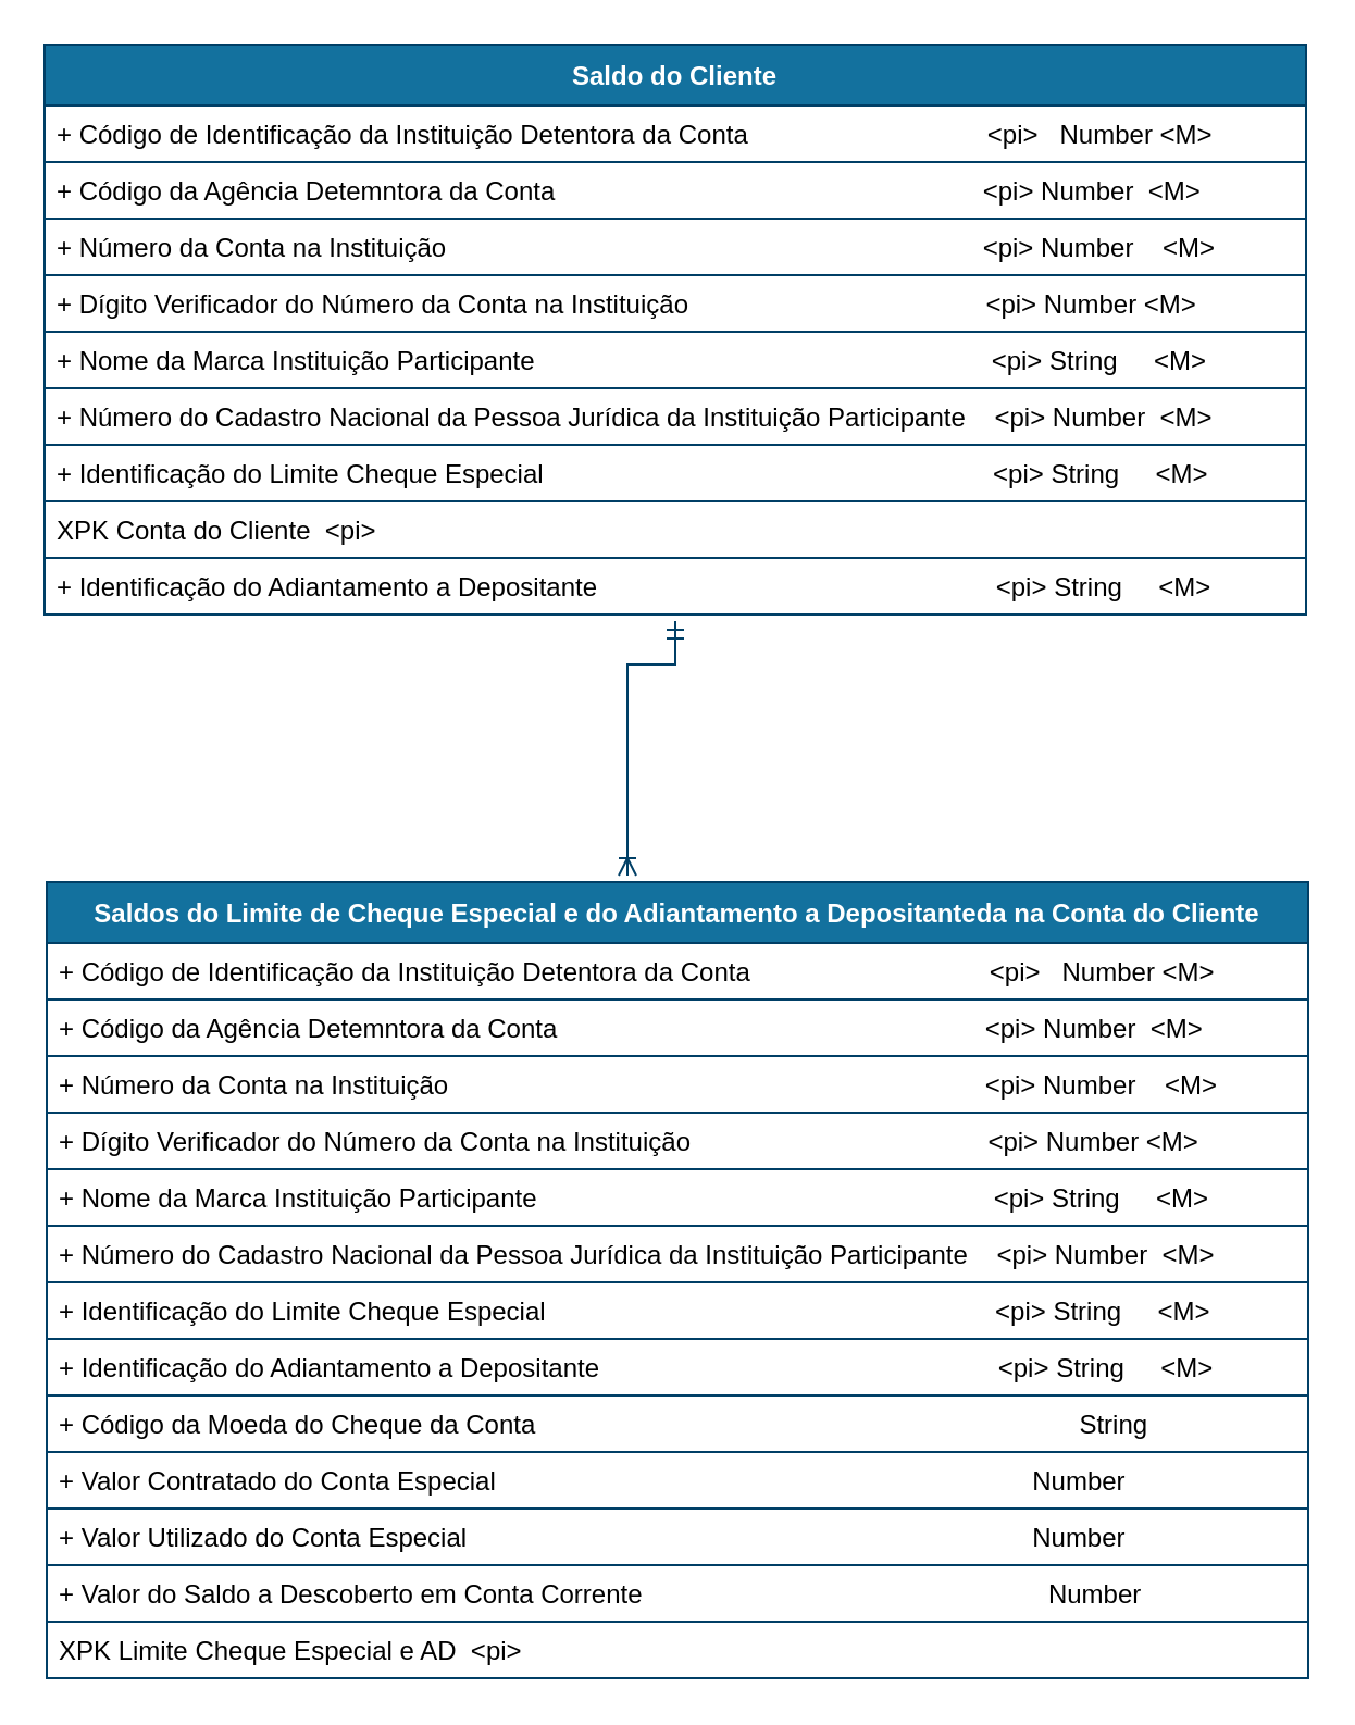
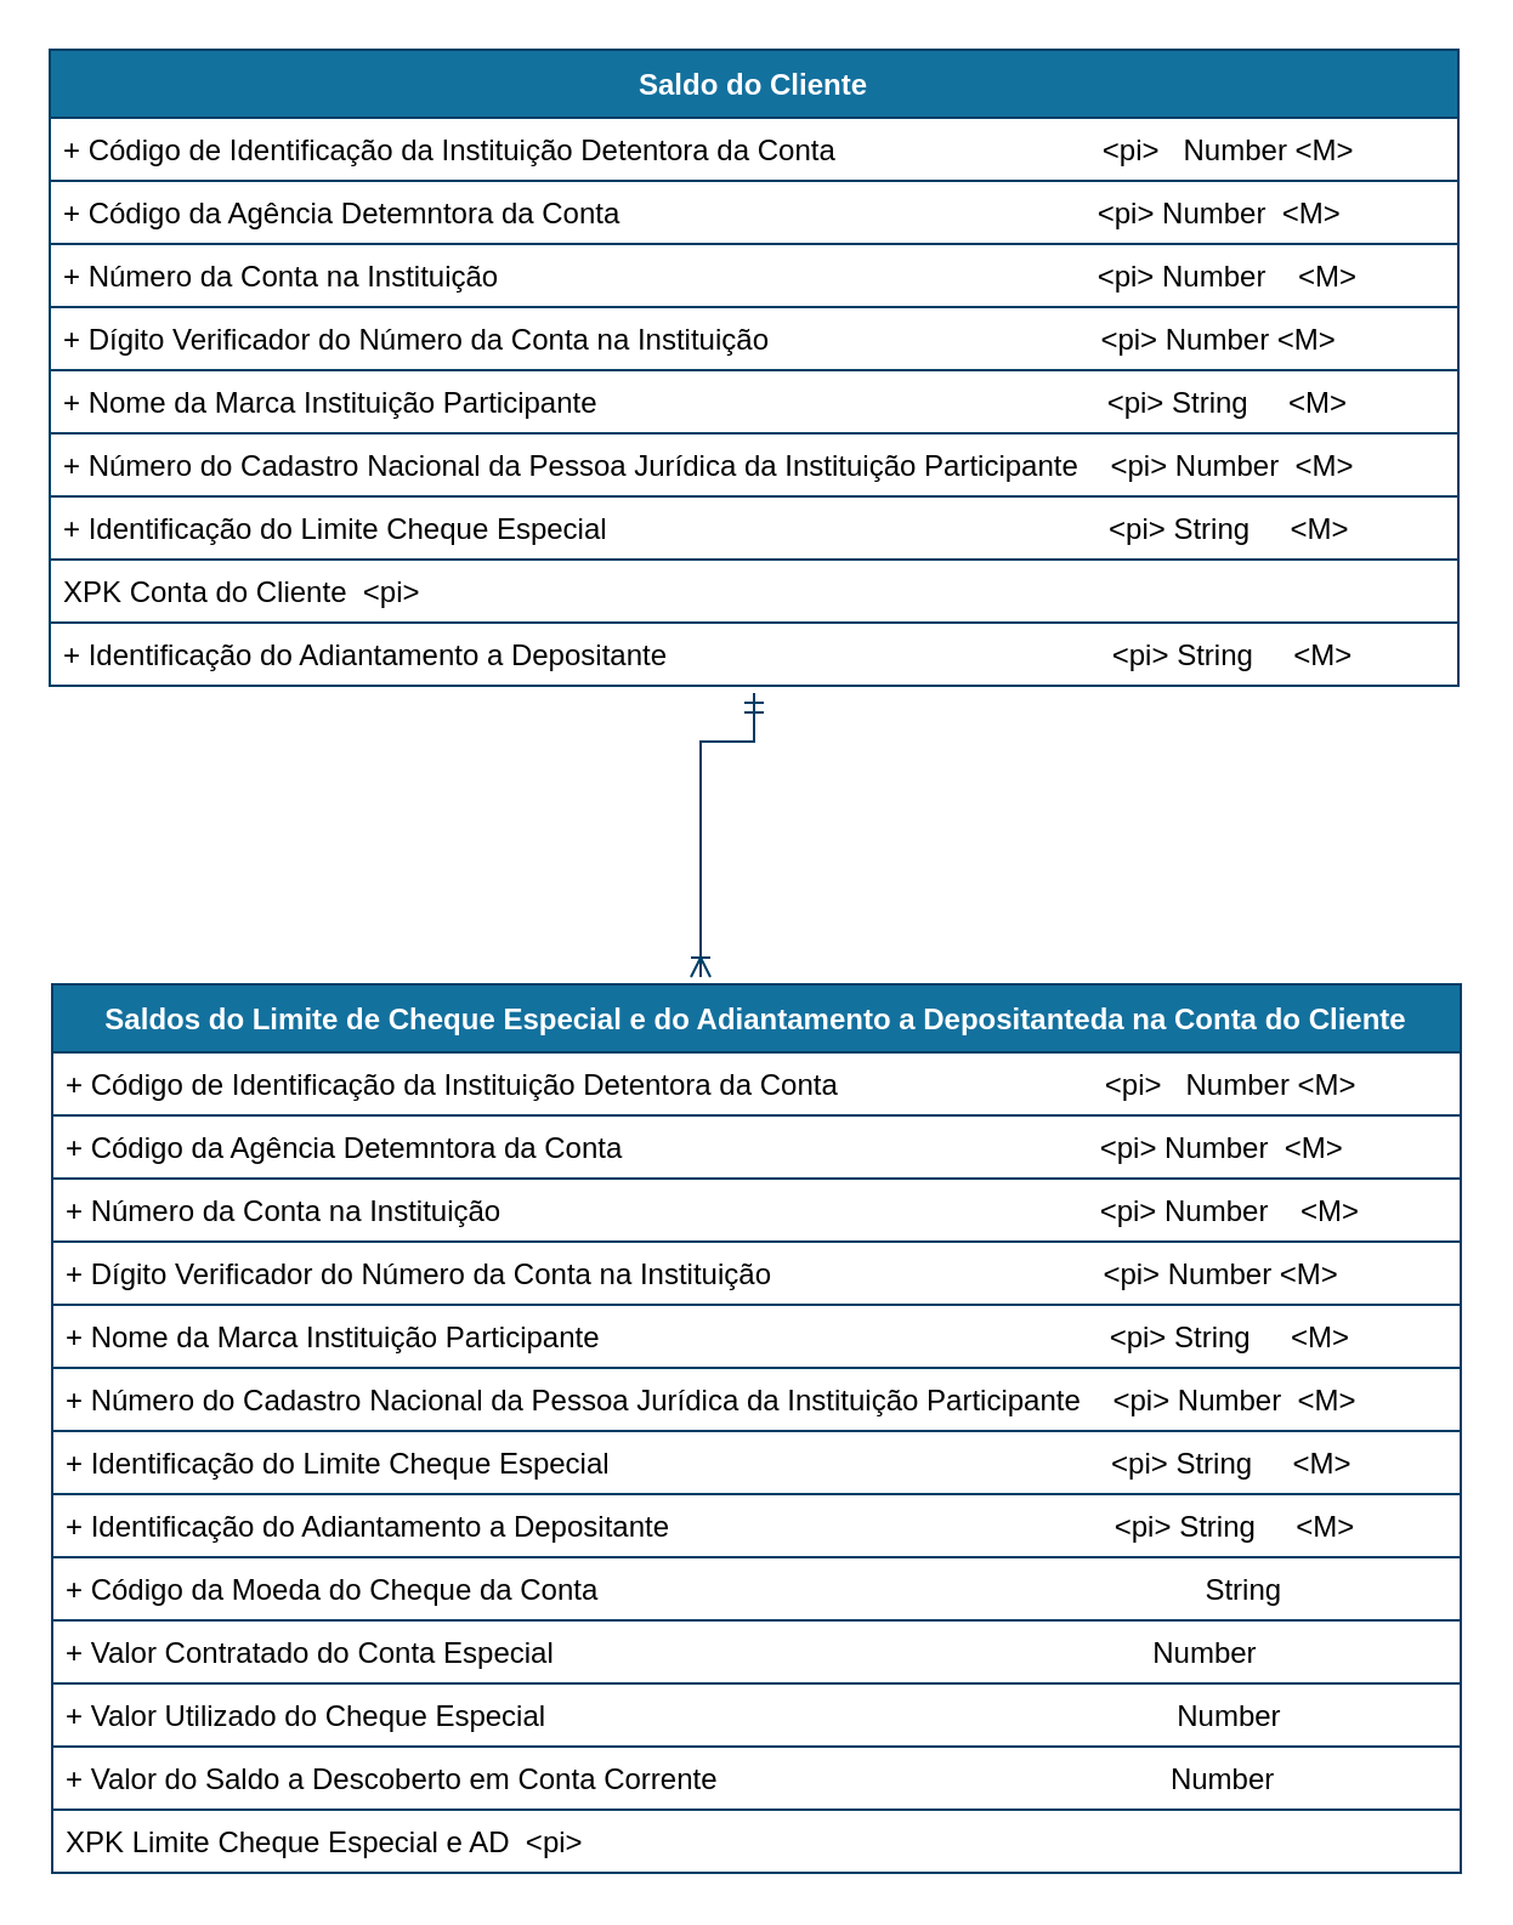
  <mxCell id="0" />
  <mxCell id="1" parent="0" />
  <mxCell id="2" value="Saldo do Cliente" style="swimlane;fontStyle=1;childLayout=stackLayout;horizontal=1;startSize=28;horizontalStack=0;resizeParent=1;resizeParentMax=0;resizeLast=0;collapsible=1;marginBottom=0;rounded=0;shadow=0;comic=0;sketch=0;align=center;html=0;autosize=1;fillColor=#13719E;strokeColor=#003F66;fontColor=#FFFFFF;" parent="1" vertex="1"><mxGeometry x="20" y="20" width="580" height="262" as="geometry" /></mxCell>
  <mxCell id="3" value="+ Código de Identificação da Instituição Detentora da Conta                                 &lt;pi&gt;   Number &lt;M&gt;" style="text;fillColor=none;align=left;verticalAlign=top;spacingLeft=4;spacingRight=4;overflow=hidden;rotatable=0;points=[[0,0.5],[1,0.5]];portConstraint=eastwest;strokeColor=#003F66;" parent="2" vertex="1"><mxGeometry y="28" width="580" height="26" as="geometry" /></mxCell>
  <mxCell id="4" value="+ Código da Agência Detemntora da Conta                                                           &lt;pi&gt; Number  &lt;M&gt;" style="text;fillColor=none;align=left;verticalAlign=top;spacingLeft=4;spacingRight=4;overflow=hidden;rotatable=0;points=[[0,0.5],[1,0.5]];portConstraint=eastwest;strokeColor=#003F66;" parent="2" vertex="1"><mxGeometry y="54" width="580" height="26" as="geometry" /></mxCell>
  <mxCell id="5" value="+ Número da Conta na Instituição                                                                          &lt;pi&gt; Number    &lt;M&gt;" style="text;fillColor=none;align=left;verticalAlign=top;spacingLeft=4;spacingRight=4;overflow=hidden;rotatable=0;points=[[0,0.5],[1,0.5]];portConstraint=eastwest;strokeColor=#003F66;" parent="2" vertex="1"><mxGeometry y="80" width="580" height="26" as="geometry" /></mxCell>
  <mxCell id="6" value="+ Dígito Verificador do Número da Conta na Instituição                                         &lt;pi&gt; Number &lt;M&gt;" style="text;fillColor=none;align=left;verticalAlign=top;spacingLeft=4;spacingRight=4;overflow=hidden;rotatable=0;points=[[0,0.5],[1,0.5]];portConstraint=eastwest;strokeColor=#003F66;" parent="2" vertex="1"><mxGeometry y="106" width="580" height="26" as="geometry" /></mxCell>
  <mxCell id="7" value="+ Nome da Marca Instituição Participante                                                               &lt;pi&gt; String     &lt;M&gt;" style="text;fillColor=none;align=left;verticalAlign=top;spacingLeft=4;spacingRight=4;overflow=hidden;rotatable=0;points=[[0,0.5],[1,0.5]];portConstraint=eastwest;strokeColor=#003F66;" parent="2" vertex="1"><mxGeometry y="132" width="580" height="26" as="geometry" /></mxCell>
  <mxCell id="8" value="+ Número do Cadastro Nacional da Pessoa Jurídica da Instituição Participante    &lt;pi&gt; Number  &lt;M&gt;" style="text;fillColor=none;align=left;verticalAlign=top;spacingLeft=4;spacingRight=4;overflow=hidden;rotatable=0;points=[[0,0.5],[1,0.5]];portConstraint=eastwest;strokeColor=#003F66;" parent="2" vertex="1"><mxGeometry y="158" width="580" height="26" as="geometry" /></mxCell>
  <mxCell id="9" value="+ Identificação do Limite Cheque Especial                                                              &lt;pi&gt; String     &lt;M&gt;" style="text;fillColor=none;align=left;verticalAlign=top;spacingLeft=4;spacingRight=4;overflow=hidden;rotatable=0;points=[[0,0.5],[1,0.5]];portConstraint=eastwest;strokeColor=#003F66;" parent="2" vertex="1"><mxGeometry y="184" width="580" height="26" as="geometry" /></mxCell>
  <mxCell id="10" value="XPK Conta do Cliente  &lt;pi&gt;" style="text;fillColor=none;align=left;verticalAlign=top;spacingLeft=4;spacingRight=4;overflow=hidden;rotatable=0;points=[[0,0.5],[1,0.5]];portConstraint=eastwest;strokeColor=#003F66;" vertex="1" parent="2"><mxGeometry y="210" width="580" height="26" as="geometry" /></mxCell>
  <mxCell id="11" value="+ Identificação do Adiantamento a Depositante                                                       &lt;pi&gt; String     &lt;M&gt;" style="text;fillColor=none;align=left;verticalAlign=top;spacingLeft=4;spacingRight=4;overflow=hidden;rotatable=0;points=[[0,0.5],[1,0.5]];portConstraint=eastwest;strokeColor=#003F66;" vertex="1" parent="2"><mxGeometry y="236" width="580" height="26" as="geometry" /></mxCell>
  <mxCell id="12" value="Saldos do Limite de Cheque Especial e do Adiantamento a Depositanteda na Conta do Cliente" style="swimlane;fontStyle=1;childLayout=stackLayout;horizontal=1;startSize=28;horizontalStack=0;resizeParent=1;resizeParentMax=0;resizeLast=0;collapsible=1;marginBottom=0;rounded=0;shadow=0;comic=0;sketch=0;align=center;html=0;autosize=1;fillColor=#13719E;strokeColor=#003F66;fontColor=#FFFFFF;" parent="1" vertex="1"><mxGeometry x="21" y="405" width="580" height="366" as="geometry" /></mxCell>
  <mxCell id="13" value="+ Código de Identificação da Instituição Detentora da Conta                                 &lt;pi&gt;   Number &lt;M&gt;" style="text;fillColor=none;align=left;verticalAlign=top;spacingLeft=4;spacingRight=4;overflow=hidden;rotatable=0;points=[[0,0.5],[1,0.5]];portConstraint=eastwest;strokeColor=#003F66;" parent="12" vertex="1"><mxGeometry y="28" width="580" height="26" as="geometry" /></mxCell>
  <mxCell id="14" value="+ Código da Agência Detemntora da Conta                                                           &lt;pi&gt; Number  &lt;M&gt;" style="text;fillColor=none;align=left;verticalAlign=top;spacingLeft=4;spacingRight=4;overflow=hidden;rotatable=0;points=[[0,0.5],[1,0.5]];portConstraint=eastwest;strokeColor=#003F66;" parent="12" vertex="1"><mxGeometry y="54" width="580" height="26" as="geometry" /></mxCell>
  <mxCell id="15" value="+ Número da Conta na Instituição                                                                          &lt;pi&gt; Number    &lt;M&gt;" style="text;fillColor=none;align=left;verticalAlign=top;spacingLeft=4;spacingRight=4;overflow=hidden;rotatable=0;points=[[0,0.5],[1,0.5]];portConstraint=eastwest;strokeColor=#003F66;" parent="12" vertex="1"><mxGeometry y="80" width="580" height="26" as="geometry" /></mxCell>
  <mxCell id="16" value="+ Dígito Verificador do Número da Conta na Instituição                                         &lt;pi&gt; Number &lt;M&gt;" style="text;fillColor=none;align=left;verticalAlign=top;spacingLeft=4;spacingRight=4;overflow=hidden;rotatable=0;points=[[0,0.5],[1,0.5]];portConstraint=eastwest;strokeColor=#003F66;" parent="12" vertex="1"><mxGeometry y="106" width="580" height="26" as="geometry" /></mxCell>
  <mxCell id="17" value="+ Nome da Marca Instituição Participante                                                               &lt;pi&gt; String     &lt;M&gt;" style="text;fillColor=none;align=left;verticalAlign=top;spacingLeft=4;spacingRight=4;overflow=hidden;rotatable=0;points=[[0,0.5],[1,0.5]];portConstraint=eastwest;strokeColor=#003F66;" parent="12" vertex="1"><mxGeometry y="132" width="580" height="26" as="geometry" /></mxCell>
  <mxCell id="18" value="+ Número do Cadastro Nacional da Pessoa Jurídica da Instituição Participante    &lt;pi&gt; Number  &lt;M&gt;" style="text;fillColor=none;align=left;verticalAlign=top;spacingLeft=4;spacingRight=4;overflow=hidden;rotatable=0;points=[[0,0.5],[1,0.5]];portConstraint=eastwest;strokeColor=#003F66;" parent="12" vertex="1"><mxGeometry y="158" width="580" height="26" as="geometry" /></mxCell>
  <mxCell id="19" value="+ Identificação do Limite Cheque Especial                                                              &lt;pi&gt; String     &lt;M&gt;" style="text;fillColor=none;align=left;verticalAlign=top;spacingLeft=4;spacingRight=4;overflow=hidden;rotatable=0;points=[[0,0.5],[1,0.5]];portConstraint=eastwest;strokeColor=#003F66;" parent="12" vertex="1"><mxGeometry y="184" width="580" height="26" as="geometry" /></mxCell>
  <mxCell id="20" value="+ Identificação do Adiantamento a Depositante                                                       &lt;pi&gt; String     &lt;M&gt;" style="text;fillColor=none;align=left;verticalAlign=top;spacingLeft=4;spacingRight=4;overflow=hidden;rotatable=0;points=[[0,0.5],[1,0.5]];portConstraint=eastwest;strokeColor=#003F66;" vertex="1" parent="12"><mxGeometry y="210" width="580" height="26" as="geometry" /></mxCell>
  <mxCell id="21" value="+ Código da Moeda do Cheque da Conta                                                                           String     " style="text;fillColor=none;align=left;verticalAlign=top;spacingLeft=4;spacingRight=4;overflow=hidden;rotatable=0;points=[[0,0.5],[1,0.5]];portConstraint=eastwest;strokeColor=#003F66;" parent="12" vertex="1"><mxGeometry y="236" width="580" height="26" as="geometry" /></mxCell>
  <mxCell id="22" value="+ Valor Contratado do Conta Especial                                                                          Number" style="text;fillColor=none;align=left;verticalAlign=top;spacingLeft=4;spacingRight=4;overflow=hidden;rotatable=0;points=[[0,0.5],[1,0.5]];portConstraint=eastwest;strokeColor=#003F66;" vertex="1" parent="12"><mxGeometry y="262" width="580" height="26" as="geometry" /></mxCell>
- <mxCell id="23" value="+ Valor Utilizado do Conta Especial                                                                              Number" style="text;fillColor=none;align=left;verticalAlign=top;spacingLeft=4;spacingRight=4;overflow=hidden;rotatable=0;points=[[0,0.5],[1,0.5]];portConstraint=eastwest;strokeColor=#003F66;" parent="12" vertex="1"><mxGeometry y="288" width="580" height="26" as="geometry" /></mxCell>
+ <mxCell id="23" value="+ Valor Utilizado do Cheque Especial                                                                              Number" style="text;fillColor=none;align=left;verticalAlign=top;spacingLeft=4;spacingRight=4;overflow=hidden;rotatable=0;points=[[0,0.5],[1,0.5]];portConstraint=eastwest;strokeColor=#003F66;" parent="12" vertex="1"><mxGeometry y="288" width="580" height="26" as="geometry" /></mxCell>
  <mxCell id="24" value="+ Valor do Saldo a Descoberto em Conta Corrente                                                        Number" style="text;fillColor=none;align=left;verticalAlign=top;spacingLeft=4;spacingRight=4;overflow=hidden;rotatable=0;points=[[0,0.5],[1,0.5]];portConstraint=eastwest;strokeColor=#003F66;" vertex="1" parent="12"><mxGeometry y="314" width="580" height="26" as="geometry" /></mxCell>
  <mxCell id="25" value="XPK Limite Cheque Especial e AD  &lt;pi&gt;" style="text;fillColor=none;align=left;verticalAlign=top;spacingLeft=4;spacingRight=4;overflow=hidden;rotatable=0;points=[[0,0.5],[1,0.5]];portConstraint=eastwest;strokeColor=#003F66;" vertex="1" parent="12"><mxGeometry y="340" width="580" height="26" as="geometry" /></mxCell>
  <mxCell id="26" value="" style="edgeStyle=orthogonalEdgeStyle;rounded=0;orthogonalLoop=1;jettySize=auto;html=1;startArrow=ERmandOne;startFill=0;endArrow=ERoneToMany;endFill=0;strokeColor=#003F66;" edge="1" parent="1"><mxGeometry relative="1" as="geometry"><Array as="points"><mxPoint x="298" y="305" /><mxPoint x="302" y="305" /></Array><mxPoint x="310" y="285" as="sourcePoint" /><mxPoint x="288" y="402" as="targetPoint" /></mxGeometry></mxCell>
